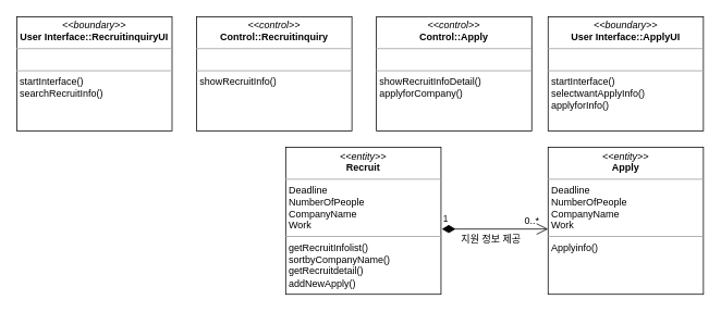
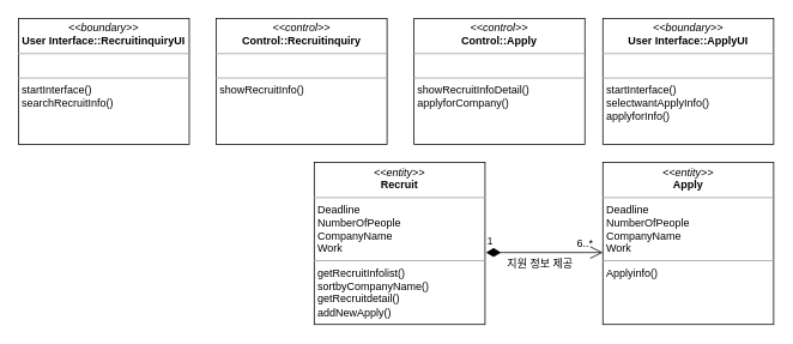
  <mxCell id="0" />
  <mxCell id="1" parent="0" />
- <mxCell id="2" value="0..*" style="text;html=1;align=center;verticalAlign=middle;resizable=0;points=[];autosize=1;strokeColor=none;fillColor=none;" parent="1" vertex="1"><mxGeometry x="630" y="255" width="40" height="30" as="geometry" /></mxCell>
+ <mxCell id="2" value="6..*" style="text;html=1;align=center;verticalAlign=middle;resizable=0;points=[];autosize=1;strokeColor=none;fillColor=none;" parent="1" vertex="1"><mxGeometry x="630" y="255" width="40" height="30" as="geometry" /></mxCell>
  <mxCell id="3" value="지원 정보 제공" style="text;html=1;align=center;verticalAlign=middle;resizable=0;points=[];autosize=1;strokeColor=none;fillColor=none;" parent="1" vertex="1"><mxGeometry x="550" y="278" width="100" height="30" as="geometry" /></mxCell>
  <mxCell id="4" value="&lt;p style=&quot;margin:0px;margin-top:4px;text-align:center;&quot;&gt;&lt;i&gt;&amp;lt;&amp;lt;boundary&amp;gt;&amp;gt;&lt;/i&gt;&lt;br&gt;&lt;b&gt;User Interface::RecruitinquiryUI&lt;/b&gt;&lt;/p&gt;&lt;hr size=&quot;1&quot;&gt;&lt;p style=&quot;margin:0px;margin-left:4px;&quot;&gt;&lt;br&gt;&lt;/p&gt;&lt;hr size=&quot;1&quot;&gt;&lt;p style=&quot;margin:0px;margin-left:4px;&quot;&gt;startInterface()&lt;/p&gt;&lt;p style=&quot;margin:0px;margin-left:4px;&quot;&gt;searchRecruitInfo()&lt;/p&gt;" style="verticalAlign=top;align=left;overflow=fill;fontSize=12;fontFamily=Helvetica;html=1;whiteSpace=wrap;" parent="1" vertex="1"><mxGeometry x="20" y="20" width="190" height="140" as="geometry" /></mxCell>
  <mxCell id="5" value="&lt;p style=&quot;margin:0px;margin-top:4px;text-align:center;&quot;&gt;&lt;i&gt;&amp;lt;&amp;lt;control&amp;gt;&amp;gt;&lt;/i&gt;&lt;br&gt;&lt;b&gt;Control::Recruitinquiry&lt;/b&gt;&lt;/p&gt;&lt;hr size=&quot;1&quot;&gt;&lt;p style=&quot;margin:0px;margin-left:4px;&quot;&gt;&lt;br&gt;&lt;/p&gt;&lt;hr size=&quot;1&quot;&gt;&lt;p style=&quot;margin:0px;margin-left:4px;&quot;&gt;showRecruitInfo()&lt;/p&gt;" style="verticalAlign=top;align=left;overflow=fill;fontSize=12;fontFamily=Helvetica;html=1;whiteSpace=wrap;" parent="1" vertex="1"><mxGeometry x="240" y="20" width="190" height="140" as="geometry" /></mxCell>
  <mxCell id="6" value="&lt;p style=&quot;margin:0px;margin-top:4px;text-align:center;&quot;&gt;&lt;i&gt;&amp;lt;&amp;lt;control&amp;gt;&amp;gt;&lt;/i&gt;&lt;br&gt;&lt;b&gt;Control::Apply&lt;/b&gt;&lt;/p&gt;&lt;hr size=&quot;1&quot;&gt;&lt;p style=&quot;margin:0px;margin-left:4px;&quot;&gt;&lt;br&gt;&lt;/p&gt;&lt;hr size=&quot;1&quot;&gt;&lt;p style=&quot;margin:0px;margin-left:4px;&quot;&gt;showRecruitInfoDetail()&lt;/p&gt;&lt;p style=&quot;margin:0px;margin-left:4px;&quot;&gt;applyforCompany()&lt;/p&gt;" style="verticalAlign=top;align=left;overflow=fill;fontSize=12;fontFamily=Helvetica;html=1;whiteSpace=wrap;" parent="1" vertex="1"><mxGeometry x="460" y="20" width="190" height="140" as="geometry" /></mxCell>
  <mxCell id="7" value="&lt;p style=&quot;margin:0px;margin-top:4px;text-align:center;&quot;&gt;&lt;i&gt;&amp;lt;&amp;lt;boundary&amp;gt;&amp;gt;&lt;/i&gt;&lt;br&gt;&lt;b&gt;User Interface::ApplyUI&lt;/b&gt;&lt;/p&gt;&lt;hr size=&quot;1&quot;&gt;&lt;p style=&quot;margin:0px;margin-left:4px;&quot;&gt;&lt;br&gt;&lt;/p&gt;&lt;hr size=&quot;1&quot;&gt;&lt;p style=&quot;margin:0px;margin-left:4px;&quot;&gt;startInterface()&lt;/p&gt;&lt;p style=&quot;margin:0px;margin-left:4px;&quot;&gt;selectwantApplyInfo()&lt;/p&gt;&lt;p style=&quot;margin:0px;margin-left:4px;&quot;&gt;applyforInfo()&lt;/p&gt;" style="verticalAlign=top;align=left;overflow=fill;fontSize=12;fontFamily=Helvetica;html=1;whiteSpace=wrap;" parent="1" vertex="1"><mxGeometry x="670" y="20" width="190" height="140" as="geometry" /></mxCell>
  <mxCell id="8" value="1" style="endArrow=open;html=1;endSize=12;startArrow=diamondThin;startSize=14;startFill=1;edgeStyle=orthogonalEdgeStyle;align=left;verticalAlign=bottom;rounded=0;" parent="1" edge="1"><mxGeometry x="-1" y="3" relative="1" as="geometry"><mxPoint x="540" y="280" as="sourcePoint" /><mxPoint x="670" y="280" as="targetPoint" /></mxGeometry></mxCell>
  <mxCell id="9" value="&lt;p style=&quot;margin:0px;margin-top:4px;text-align:center;&quot;&gt;&lt;i&gt;&amp;lt;&amp;lt;entity&amp;gt;&amp;gt;&lt;/i&gt;&lt;br&gt;&lt;b&gt;Apply&lt;/b&gt;&lt;/p&gt;&lt;hr size=&quot;1&quot;&gt;&lt;p style=&quot;margin:0px;margin-left:4px;&quot;&gt;Deadline&lt;/p&gt;&lt;p style=&quot;margin:0px;margin-left:4px;&quot;&gt;NumberOfPeople&lt;/p&gt;&lt;p style=&quot;margin:0px;margin-left:4px;&quot;&gt;CompanyName&lt;/p&gt;&lt;p style=&quot;margin:0px;margin-left:4px;&quot;&gt;Work&lt;/p&gt;&lt;hr size=&quot;1&quot;&gt;&lt;p style=&quot;margin:0px;margin-left:4px;&quot;&gt;Applyinfo()&lt;/p&gt;" style="verticalAlign=top;align=left;overflow=fill;fontSize=12;fontFamily=Helvetica;html=1;whiteSpace=wrap;" parent="1" vertex="1"><mxGeometry x="670" y="180" width="190" height="180" as="geometry" /></mxCell>
  <mxCell id="10" value="&lt;p style=&quot;margin:0px;margin-top:4px;text-align:center;&quot;&gt;&lt;i&gt;&amp;lt;&amp;lt;entity&amp;gt;&amp;gt;&lt;/i&gt;&lt;br&gt;&lt;b&gt;Recruit&lt;/b&gt;&lt;/p&gt;&lt;hr size=&quot;1&quot;&gt;&lt;p style=&quot;margin:0px;margin-left:4px;&quot;&gt;Deadline&lt;/p&gt;&lt;p style=&quot;margin:0px;margin-left:4px;&quot;&gt;NumberOfPeople&lt;/p&gt;&lt;p style=&quot;margin:0px;margin-left:4px;&quot;&gt;CompanyName&lt;/p&gt;&lt;p style=&quot;margin:0px;margin-left:4px;&quot;&gt;Work&lt;/p&gt;&lt;hr size=&quot;1&quot;&gt;&lt;p style=&quot;margin:0px;margin-left:4px;&quot;&gt;getRecruitInfolist()&lt;/p&gt;&lt;p style=&quot;margin:0px;margin-left:4px;&quot;&gt;sortbyCompanyName()&lt;/p&gt;&lt;p style=&quot;margin:0px;margin-left:4px;&quot;&gt;getRecruitdetail()&lt;/p&gt;&lt;p style=&quot;margin:0px;margin-left:4px;&quot;&gt;addNewApply()&lt;/p&gt;" style="verticalAlign=top;align=left;overflow=fill;fontSize=12;fontFamily=Helvetica;html=1;whiteSpace=wrap;" parent="1" vertex="1"><mxGeometry x="349" y="180" width="190" height="180" as="geometry" /></mxCell>
